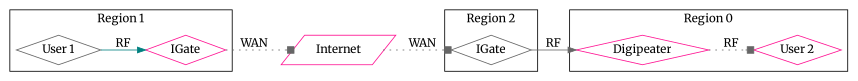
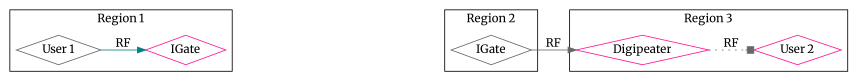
  digraph {
    fontname=Merriweather
    rankdir=LR
    node [color=deeppink fontname=Merriweather shape=diamond]
    edge [arrowhead=box color=gray40 fontname=Merriweather style=dotted]
    n1 [color=gray40 label=IGate]
    n2 [color=gray40 label="User 1"]
    n3 [label=IGate]
    n4 [label=Digipeater]
    n5 [label="User 2"]
-   n6 [label=Internet shape=parallelogram]
    subgraph cluster_1 {
      label="Region 2"
      n1
    }
    subgraph cluster_2 {
      label="Region 1"
      n2
      n3
    }
    subgraph cluster_3 {
-     label="Region 0"
+     label="Region 3"
      n4
      n5
    }
    n1 -> n4 [arrowhead=normal label=RF style=solid]
    n2 -> n3 [arrowhead=normal color=teal label=RF style=solid]
-   n3 -> n6 [label=WAN]
    n4 -> n5 [label=RF]
-   n6 -> n1 [label=WAN]
  }
